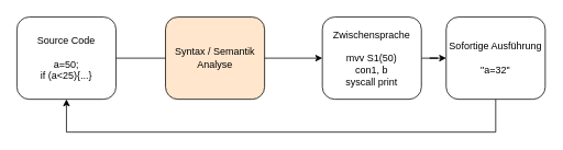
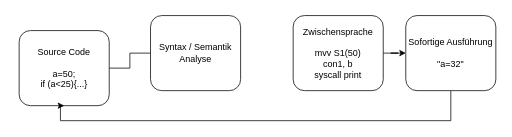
  <mxCell id="0" />
  <mxCell id="1" parent="0" />
  <mxCell id="2" style="edgeStyle=orthogonalEdgeStyle;rounded=0;orthogonalLoop=1;jettySize=auto;html=1;endArrow=none;" edge="1" parent="1" source="3" target="5"><mxGeometry relative="1" as="geometry" /></mxCell>
- <mxCell id="3" value="&lt;div&gt;Source Code&lt;/div&gt;&lt;div&gt;&lt;br&gt;&lt;/div&gt;&lt;div&gt;a=50;&lt;/div&gt;&lt;div&gt;if (a&amp;lt;25){...}&lt;br&gt;&lt;/div&gt;" style="rounded=1;whiteSpace=wrap;html=1;" vertex="1" parent="1"><mxGeometry x="20" y="20" width="120" height="100" as="geometry" /></mxCell>
- <mxCell id="4" style="edgeStyle=orthogonalEdgeStyle;rounded=0;orthogonalLoop=1;jettySize=auto;html=1;" edge="1" parent="1" source="5" target="7"><mxGeometry relative="1" as="geometry" /></mxCell>
- <mxCell id="5" value="&lt;div&gt;Syntax / Semantik&lt;/div&gt;&lt;div&gt;Analyse&lt;/div&gt;" style="rounded=1;whiteSpace=wrap;html=1;fillColor=#ffe6cc;" vertex="1" parent="1"><mxGeometry x="200" y="20" width="120" height="100" as="geometry" /></mxCell>
+ <mxCell id="3" value="&lt;div&gt;Source Code&lt;/div&gt;&lt;div&gt;&lt;br&gt;&lt;/div&gt;&lt;div&gt;a=50;&lt;/div&gt;&lt;div&gt;if (a&amp;lt;25){...}&lt;br&gt;&lt;/div&gt;" style="rounded=1;whiteSpace=wrap;html=1;" vertex="1" parent="1"><mxGeometry x="25" y="40" width="120" height="100" as="geometry" /></mxCell>
+ <mxCell id="5" value="&lt;div&gt;Syntax / Semantik&lt;/div&gt;&lt;div&gt;Analyse&lt;/div&gt;" style="rounded=1;whiteSpace=wrap;html=1;" vertex="1" parent="1"><mxGeometry x="200" y="20" width="120" height="100" as="geometry" /></mxCell>
  <mxCell id="6" style="edgeStyle=orthogonalEdgeStyle;rounded=0;orthogonalLoop=1;jettySize=auto;html=1;" edge="1" parent="1" source="7" target="9"><mxGeometry relative="1" as="geometry" /></mxCell>
  <mxCell id="7" value="Zwischensprache&lt;div&gt;&lt;br&gt;&lt;/div&gt;&lt;div&gt;mvv S1(50)&lt;/div&gt;&lt;div&gt;con1, b&lt;br&gt;&lt;/div&gt;&lt;div&gt;syscall print&lt;br&gt;&lt;/div&gt;" style="rounded=1;whiteSpace=wrap;html=1;" vertex="1" parent="1"><mxGeometry x="390" y="20" width="120" height="100" as="geometry" /></mxCell>
  <mxCell id="8" style="edgeStyle=orthogonalEdgeStyle;rounded=0;orthogonalLoop=1;jettySize=auto;html=1;entryX=0.5;entryY=1;entryDx=0;entryDy=0;" edge="1" parent="1" source="9" target="3"><mxGeometry relative="1" as="geometry"><Array as="points"><mxPoint x="600" y="160" /><mxPoint x="80" y="160" /></Array></mxGeometry></mxCell>
  <mxCell id="9" value="Sofortige Ausführung&lt;br&gt;&lt;div&gt;&lt;br&gt;&lt;/div&gt;&lt;div&gt;&quot;a=32&quot;&lt;br&gt;&lt;/div&gt;" style="rounded=1;whiteSpace=wrap;html=1;" vertex="1" parent="1"><mxGeometry x="540" y="20" width="120" height="100" as="geometry" /></mxCell>
